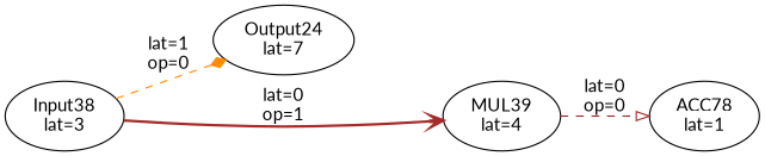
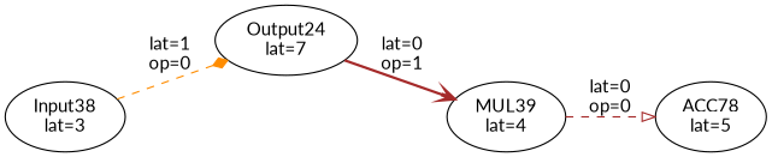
  digraph {
    fontname=Lato
    rankdir=LR
    node [fontname=Lato]
    edge [color=brown fontname=Lato style=dashed]
    Output24 [label="\N\nlat=7"]
-   ACC78 [label="\N\nlat=1"]
+   ACC78 [label="\N\nlat=5"]
    MUL39 [label="\N\nlat=4"]
    Input38 [label="\N\nlat=3"]
    MUL39 -> ACC78 [arrowhead=onormal label="lat=0\nop=0"]
    Input38 -> Output24 [arrowhead=diamond color=darkorange label="lat=1\nop=0"]
-   Input38 -> MUL39 [arrowhead=vee label="lat=0\nop=1" style=bold]
+   Output24 -> MUL39 [arrowhead=vee label="lat=0\nop=1" style=bold]
  }
